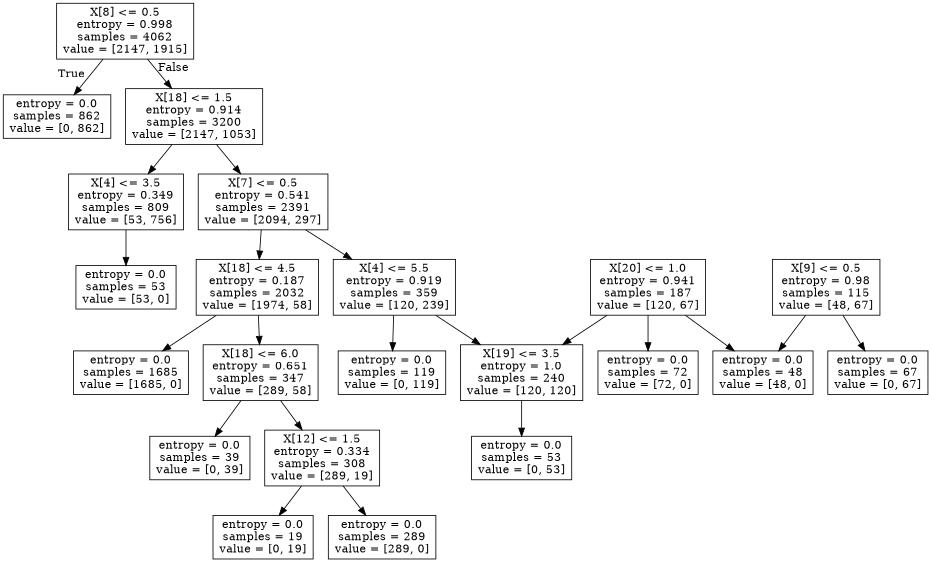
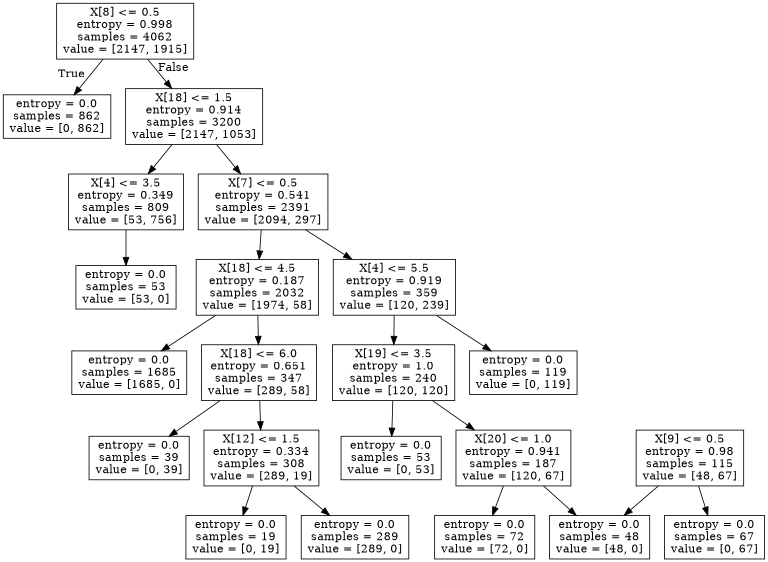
  digraph {
    node [shape=box]
    n1 [label="X[8] <= 0.5\nentropy = 0.998\nsamples = 4062\nvalue = [2147, 1915]"]
    n2 [label="entropy = 0.0\nsamples = 862\nvalue = [0, 862]"]
    n3 [label="X[18] <= 1.5\nentropy = 0.914\nsamples = 3200\nvalue = [2147, 1053]"]
    n4 [label="X[4] <= 3.5\nentropy = 0.349\nsamples = 809\nvalue = [53, 756]"]
    n5 [label="X[7] <= 0.5\nentropy = 0.541\nsamples = 2391\nvalue = [2094, 297]"]
    n6 [label="entropy = 0.0\nsamples = 53\nvalue = [53, 0]"]
    n7 [label="X[18] <= 4.5\nentropy = 0.187\nsamples = 2032\nvalue = [1974, 58]"]
    n8 [label="X[4] <= 5.5\nentropy = 0.919\nsamples = 359\nvalue = [120, 239]"]
    n9 [label="entropy = 0.0\nsamples = 1685\nvalue = [1685, 0]"]
    n10 [label="X[18] <= 6.0\nentropy = 0.651\nsamples = 347\nvalue = [289, 58]"]
    n11 [label="X[19] <= 3.5\nentropy = 1.0\nsamples = 240\nvalue = [120, 120]"]
    n12 [label="entropy = 0.0\nsamples = 119\nvalue = [0, 119]"]
    n13 [label="entropy = 0.0\nsamples = 39\nvalue = [0, 39]"]
    n14 [label="X[12] <= 1.5\nentropy = 0.334\nsamples = 308\nvalue = [289, 19]"]
    n15 [label="entropy = 0.0\nsamples = 19\nvalue = [0, 19]"]
    n16 [label="entropy = 0.0\nsamples = 289\nvalue = [289, 0]"]
    n17 [label="entropy = 0.0\nsamples = 53\nvalue = [0, 53]"]
    n18 [label="X[20] <= 1.0\nentropy = 0.941\nsamples = 187\nvalue = [120, 67]"]
    n19 [label="entropy = 0.0\nsamples = 72\nvalue = [72, 0]"]
    n20 [label="entropy = 0.0\nsamples = 48\nvalue = [48, 0]"]
    n21 [label="X[9] <= 0.5\nentropy = 0.98\nsamples = 115\nvalue = [48, 67]"]
    n22 [label="entropy = 0.0\nsamples = 67\nvalue = [0, 67]"]
    n1 -> n2 [headlabel=True labelangle=45 labeldistance=2.5]
    n1 -> n3 [headlabel=False labelangle=-45 labeldistance=2.5]
    n3 -> n4
    n3 -> n5
    n4 -> n6
    n5 -> n7
    n5 -> n8
    n7 -> n9
    n7 -> n10
    n8 -> n11
    n8 -> n12
    n10 -> n13
    n10 -> n14
    n11 -> n17
-   n18 -> n11
+   n11 -> n18
    n14 -> n15
    n14 -> n16
    n18 -> n19
    n18 -> n20
    n21 -> n20
    n21 -> n22
  }
